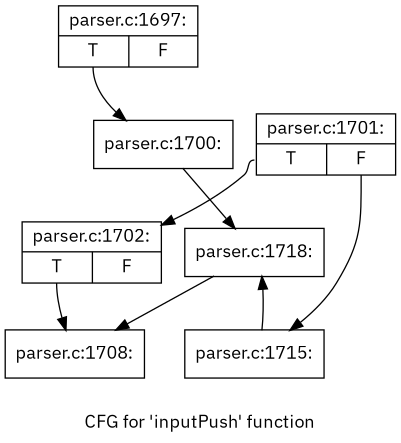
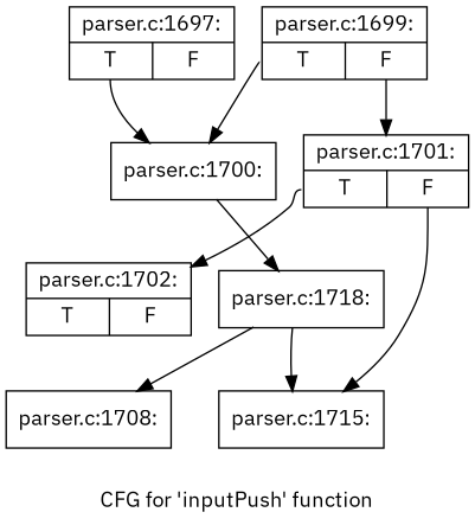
  digraph {
    fontname="IBM Plex Sans"
    label="CFG for 'inputPush' function"
    node [fontname="IBM Plex Sans" shape=record]
    edge [fontname="IBM Plex Sans" tailport=s0]
    n1 [label="{parser.c:1697:|{<s0>T|<s1>F}}"]
    n2 [label="{parser.c:1700:}"]
    n3 [label="{parser.c:1718:}"]
+   n4 [label="{parser.c:1699:|{<s0>T|<s1>F}}"]
    n5 [label="{parser.c:1701:|{<s0>T|<s1>F}}"]
    n6 [label="{parser.c:1708:}"]
    n7 [label="{parser.c:1702:|{<s0>T|<s1>F}}"]
    n8 [label="{parser.c:1715:}"]
    n1 -> n2
    n2 -> n3 [tailport=""]
    n3 -> n6 [tailport=""]
+   n4 -> n2
+   n4 -> n5 [tailport=s1]
    n5 -> n7
    n5 -> n8 [tailport=s1]
-   n7 -> n6
-   n8 -> n3 [tailport=""]
+   n3 -> n8 [tailport=""]
  }
